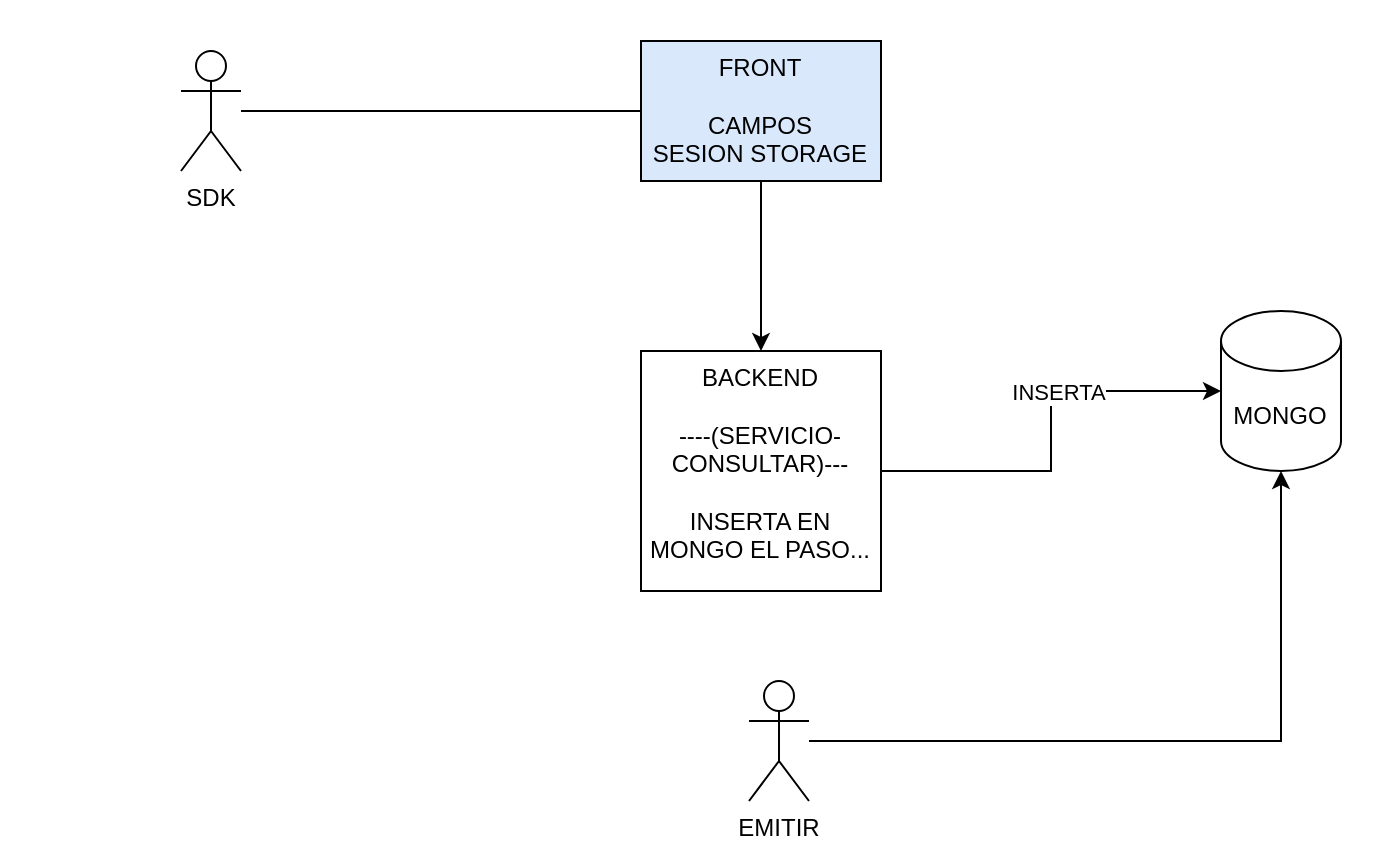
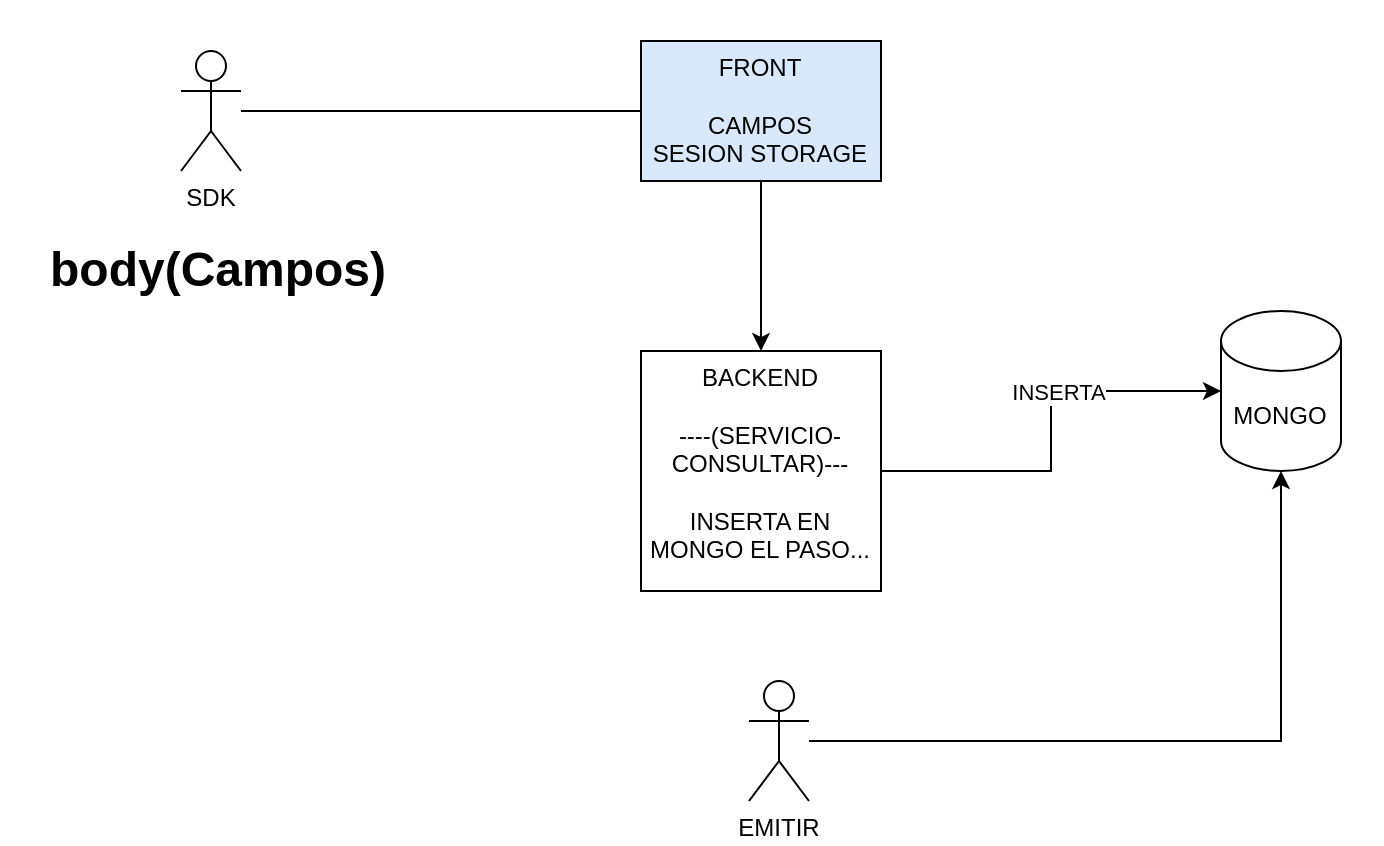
  <mxCell id="0" />
  <mxCell id="1" parent="0" />
  <mxCell id="2" value="" style="edgeStyle=orthogonalEdgeStyle;rounded=0;orthogonalLoop=1;jettySize=auto;html=1;endArrow=none;" parent="1" source="3" target="5" edge="1"><mxGeometry relative="1" as="geometry" /></mxCell>
  <mxCell id="3" value="SDK" style="shape=umlActor;verticalLabelPosition=bottom;verticalAlign=top;html=1;outlineConnect=0;" parent="1" vertex="1"><mxGeometry x="90" y="25" width="30" height="60" as="geometry" /></mxCell>
  <mxCell id="4" value="" style="edgeStyle=orthogonalEdgeStyle;rounded=0;orthogonalLoop=1;jettySize=auto;html=1;" parent="1" source="5" target="9" edge="1"><mxGeometry relative="1" as="geometry" /></mxCell>
  <mxCell id="5" value="FRONT&lt;br&gt;&lt;br&gt;CAMPOS&lt;br&gt;SESION STORAGE" style="whiteSpace=wrap;html=1;verticalAlign=top;fillColor=#dae8fc;" parent="1" vertex="1"><mxGeometry x="320" y="20" width="120" height="70" as="geometry" /></mxCell>
+ <mxCell id="6" value="&lt;h1&gt;body(Campos)&lt;/h1&gt;" style="text;html=1;strokeColor=none;fillColor=none;spacing=5;spacingTop=-20;whiteSpace=wrap;overflow=hidden;rounded=0;" parent="1" vertex="1"><mxGeometry x="20" y="115" width="180" height="50" as="geometry" /></mxCell>
  <mxCell id="7" style="edgeStyle=orthogonalEdgeStyle;rounded=0;orthogonalLoop=1;jettySize=auto;html=1;" parent="1" source="9" target="12" edge="1"><mxGeometry relative="1" as="geometry" /></mxCell>
  <mxCell id="8" value="INSERTA" style="edgeLabel;html=1;align=center;verticalAlign=middle;resizable=0;points=[];" parent="7" vertex="1" connectable="0"><mxGeometry x="0.223" relative="1" as="geometry"><mxPoint as="offset" /></mxGeometry></mxCell>
  <mxCell id="9" value="BACKEND&lt;br&gt;&lt;br&gt;----(SERVICIO-CONSULTAR)---&lt;br&gt;&lt;br&gt;INSERTA EN MONGO EL PASO..." style="whiteSpace=wrap;html=1;verticalAlign=top;" parent="1" vertex="1"><mxGeometry x="320" y="175" width="120" height="120" as="geometry" /></mxCell>
  <mxCell id="10" style="edgeStyle=orthogonalEdgeStyle;rounded=0;orthogonalLoop=1;jettySize=auto;html=1;" parent="1" source="11" target="12" edge="1"><mxGeometry relative="1" as="geometry" /></mxCell>
  <mxCell id="11" value="EMITIR" style="shape=umlActor;verticalLabelPosition=bottom;verticalAlign=top;html=1;outlineConnect=0;" parent="1" vertex="1"><mxGeometry x="374" y="340" width="30" height="60" as="geometry" /></mxCell>
  <mxCell id="12" value="MONGO" style="shape=cylinder3;whiteSpace=wrap;html=1;boundedLbl=1;backgroundOutline=1;size=15;" parent="1" vertex="1"><mxGeometry x="610" y="155" width="60" height="80" as="geometry" /></mxCell>
